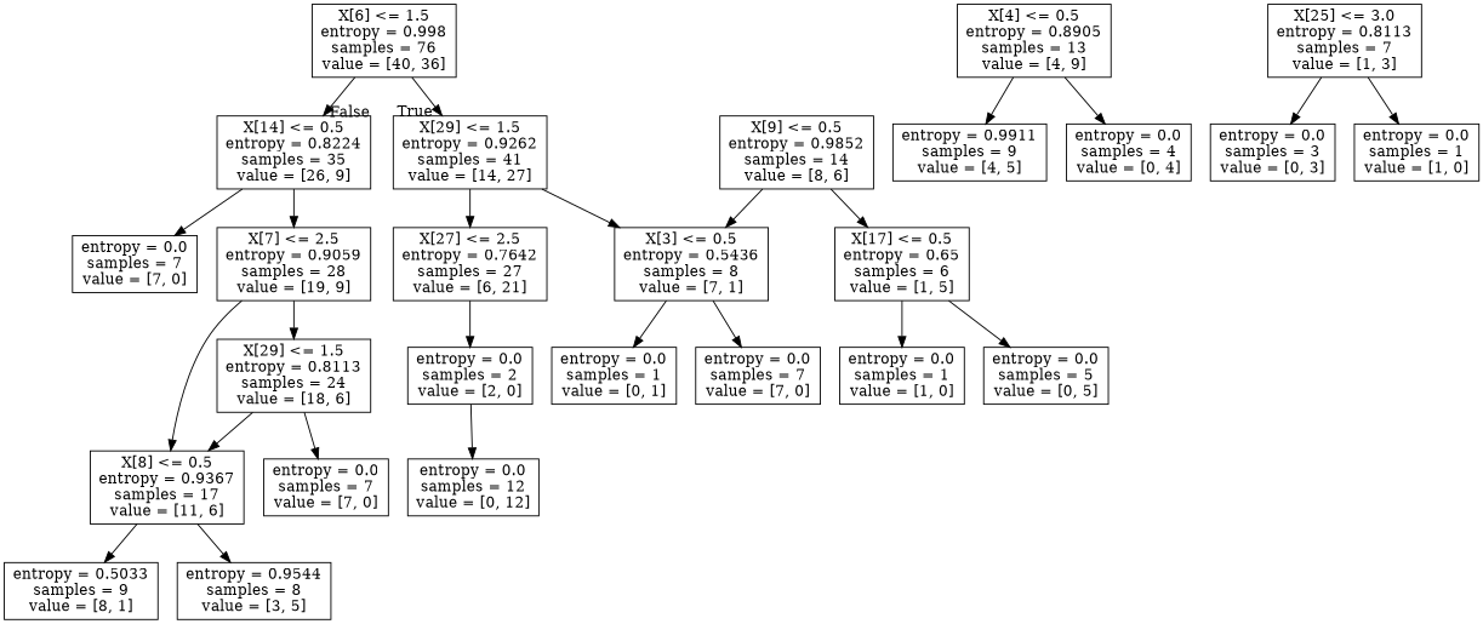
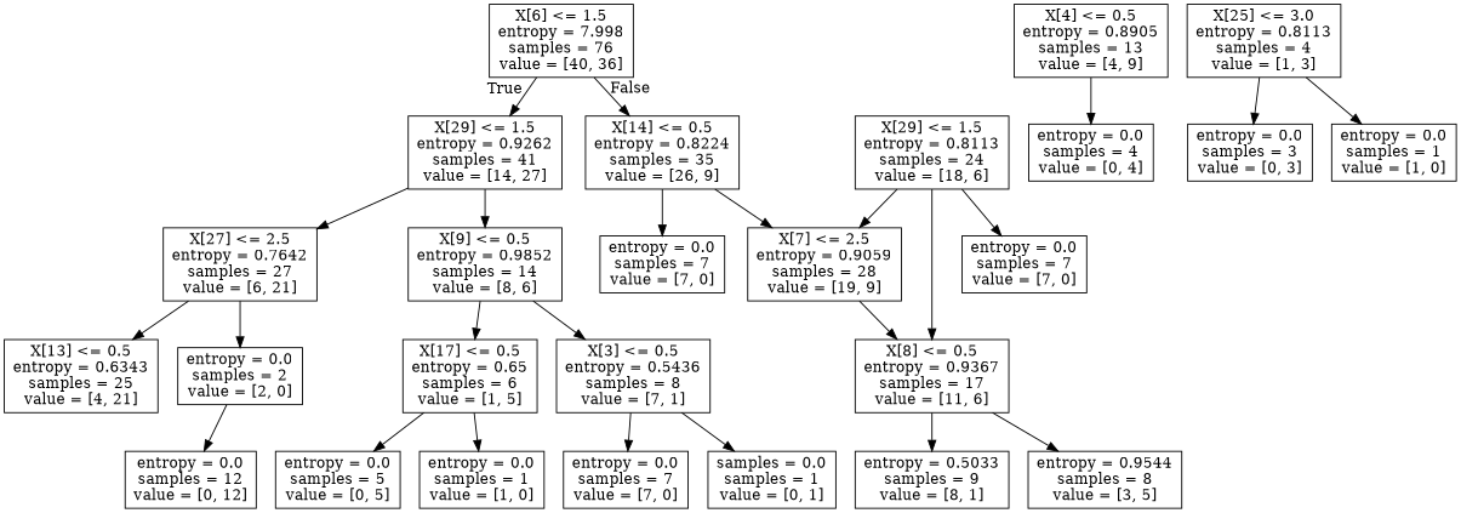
  digraph {
    node [shape=box]
-   n1 [label="X[6] <= 1.5\nentropy = 0.998\nsamples = 76\nvalue = [40, 36]"]
+   n1 [label="X[6] <= 1.5\nentropy = 7.998\nsamples = 76\nvalue = [40, 36]"]
    n2 [label="X[29] <= 1.5\nentropy = 0.9262\nsamples = 41\nvalue = [14, 27]"]
    n3 [label="X[14] <= 0.5\nentropy = 0.8224\nsamples = 35\nvalue = [26, 9]"]
    n4 [label="X[27] <= 2.5\nentropy = 0.7642\nsamples = 27\nvalue = [6, 21]"]
    n5 [label="X[9] <= 0.5\nentropy = 0.9852\nsamples = 14\nvalue = [8, 6]"]
    n6 [label="X[7] <= 2.5\nentropy = 0.9059\nsamples = 28\nvalue = [19, 9]"]
    n7 [label="entropy = 0.0\nsamples = 7\nvalue = [7, 0]"]
+   n8 [label="X[13] <= 0.5\nentropy = 0.6343\nsamples = 25\nvalue = [4, 21]"]
    n9 [label="entropy = 0.0\nsamples = 2\nvalue = [2, 0]"]
    n10 [label="X[17] <= 0.5\nentropy = 0.65\nsamples = 6\nvalue = [1, 5]"]
    n11 [label="X[3] <= 0.5\nentropy = 0.5436\nsamples = 8\nvalue = [7, 1]"]
    n12 [label="entropy = 0.0\nsamples = 12\nvalue = [0, 12]"]
    n13 [label="X[4] <= 0.5\nentropy = 0.8905\nsamples = 13\nvalue = [4, 9]"]
-   n14 [label="entropy = 0.9911\nsamples = 9\nvalue = [4, 5]"]
    n15 [label="entropy = 0.0\nsamples = 4\nvalue = [0, 4]"]
    n16 [label="entropy = 0.0\nsamples = 5\nvalue = [0, 5]"]
    n17 [label="entropy = 0.0\nsamples = 1\nvalue = [1, 0]"]
    n18 [label="entropy = 0.0\nsamples = 7\nvalue = [7, 0]"]
-   n19 [label="entropy = 0.0\nsamples = 1\nvalue = [0, 1]"]
+   n19 [label="samples = 0.0\nsamples = 1\nvalue = [0, 1]"]
    n20 [label="X[29] <= 1.5\nentropy = 0.8113\nsamples = 24\nvalue = [18, 6]"]
    n21 [label="X[8] <= 0.5\nentropy = 0.9367\nsamples = 17\nvalue = [11, 6]"]
    n22 [label="entropy = 0.0\nsamples = 7\nvalue = [7, 0]"]
-   n23 [label="X[25] <= 3.0\nentropy = 0.8113\nsamples = 7\nvalue = [1, 3]"]
+   n23 [label="X[25] <= 3.0\nentropy = 0.8113\nsamples = 4\nvalue = [1, 3]"]
    n24 [label="entropy = 0.0\nsamples = 3\nvalue = [0, 3]"]
    n25 [label="entropy = 0.0\nsamples = 1\nvalue = [1, 0]"]
    n26 [label="entropy = 0.5033\nsamples = 9\nvalue = [8, 1]"]
    n27 [label="entropy = 0.9544\nsamples = 8\nvalue = [3, 5]"]
    n1 -> n2 [headlabel=True labelangle=45 labeldistance=2.5]
    n1 -> n3 [headlabel=False labelangle=-45 labeldistance=2.5]
    n2 -> n4
-   n2 -> n11
+   n2 -> n5
    n3 -> n6
    n3 -> n7
+   n4 -> n8
    n4 -> n9
    n5 -> n10
    n5 -> n11
-   n6 -> n20
+   n20 -> n6
    n6 -> n21
    n9 -> n12
    n10 -> n16
    n10 -> n17
    n11 -> n18
    n11 -> n19
-   n13 -> n14
    n13 -> n15
    n20 -> n21
    n20 -> n22
    n21 -> n26
    n21 -> n27
    n23 -> n24
    n23 -> n25
  }
